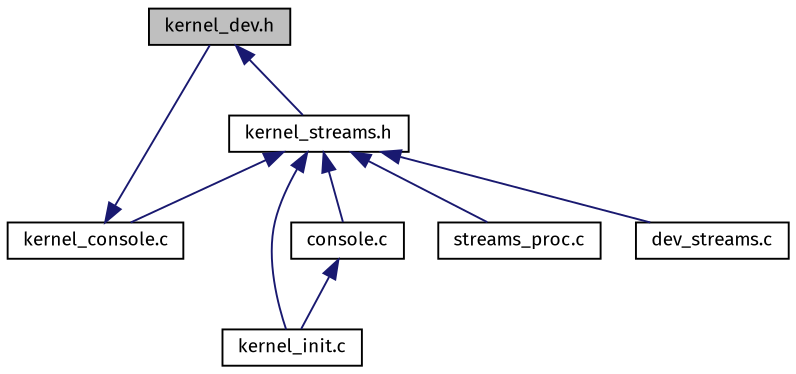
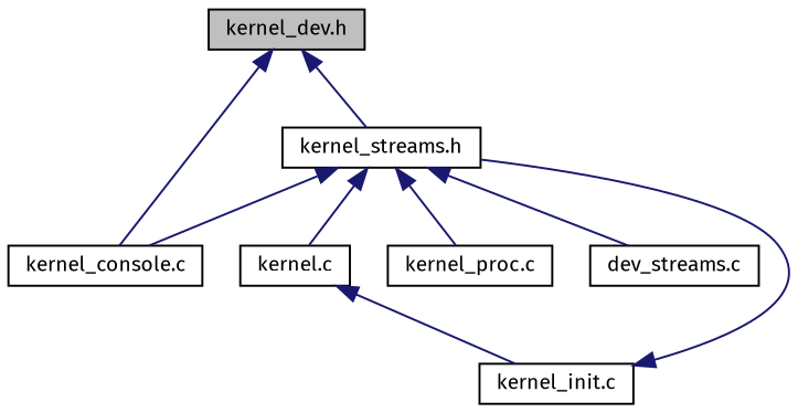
  digraph {
    fontname="Fira Sans"
    node [color=black fillcolor=white fontname="Fira Sans" fontsize=10 shape=record style=filled]
    edge [color=midnightblue dir=back fontname="Fira Sans" fontsize=10 labelfontname=Helvetica labelfontsize=10 style=solid]
    n1 [fillcolor=grey75 fontcolor=black height=0.2 label="kernel_dev.h" width=0.4]
    n2 [height=0.2 label="kernel_streams.h" width=0.4]
    n3 [height=0.2 label="kernel_console.c" width=0.4]
    n4 [height=0.2 label="kernel_init.c" width=0.4]
-   n5 [height=0.2 label="console.c" width=0.4]
-   n6 [height=0.2 label="streams_proc.c" width=0.4]
+   n5 [height=0.2 label="kernel.c" width=0.4]
+   n6 [height=0.2 label="kernel_proc.c" width=0.4]
    n7 [height=0.2 label="dev_streams.c" width=0.4]
    n1 -> n2
-   n3 -> n1
+   n1 -> n3
    n2 -> n3
-   n2 -> n4
+   n4 -> n2
    n2 -> n5
    n2 -> n6
    n2 -> n7
    n5 -> n4
  }
